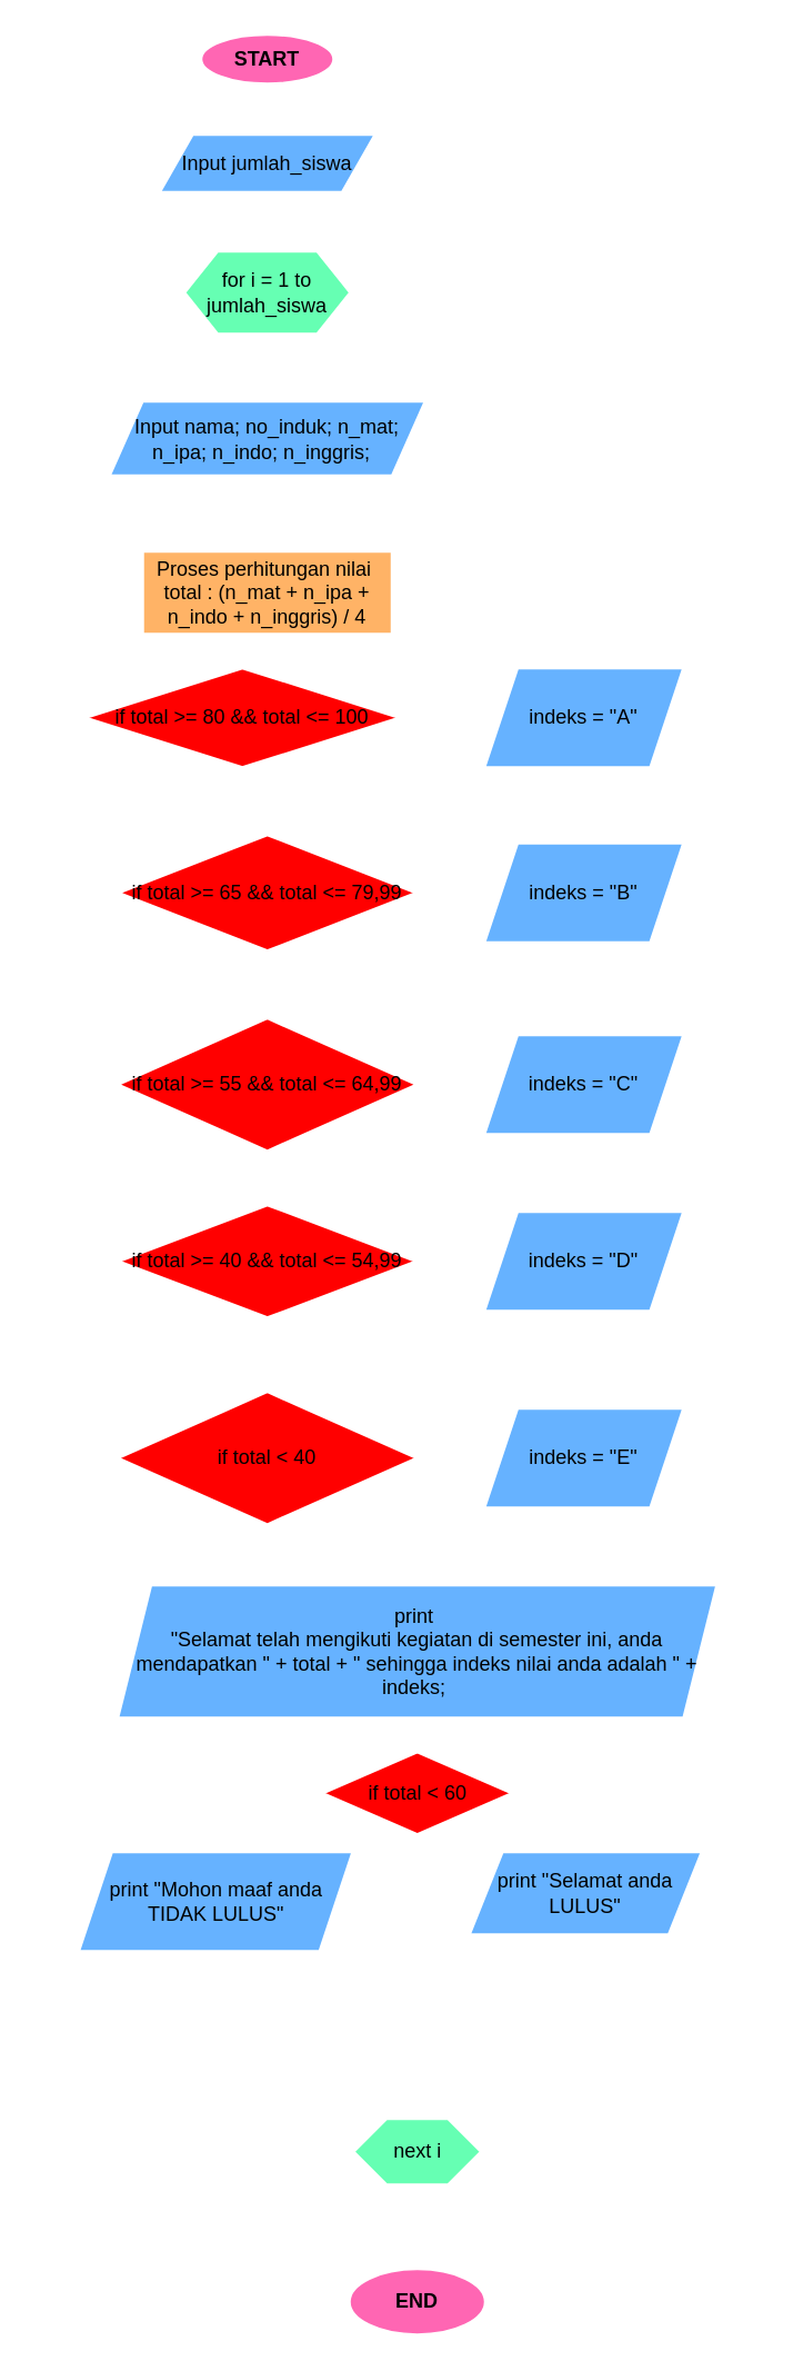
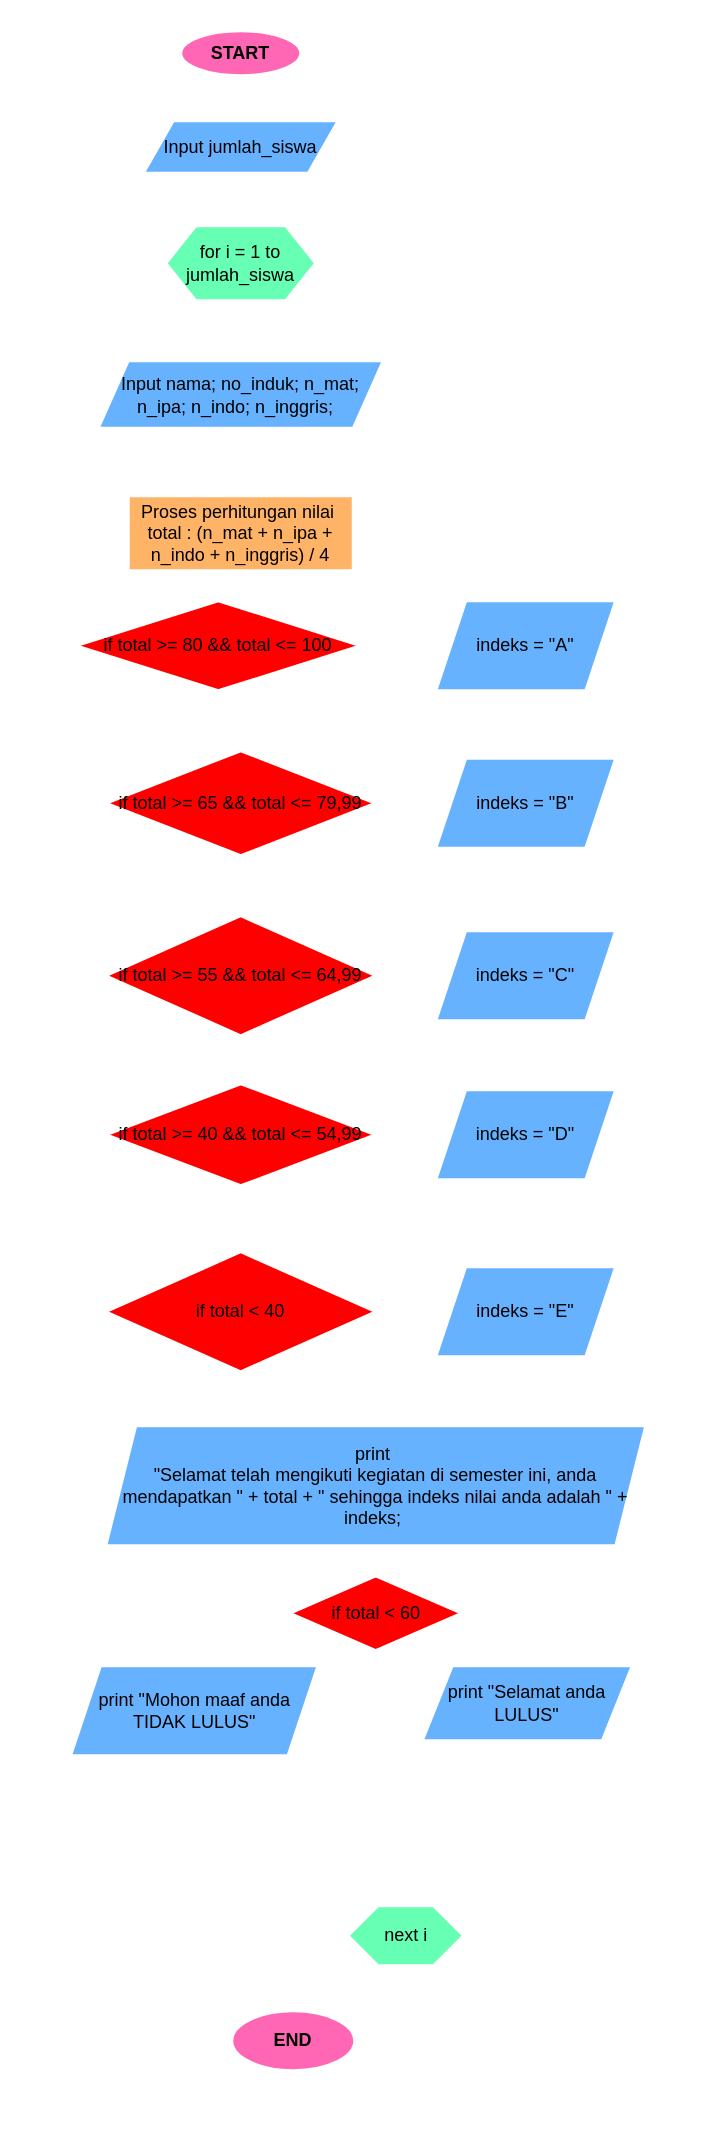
  <mxCell id="0" />
  <mxCell id="1" parent="0" />
  <mxCell id="2" value="" style="edgeStyle=none;html=1;fontColor=#000000;strokeColor=#FFFFFF;strokeWidth=2;" edge="1" parent="1" source="3" target="5"><mxGeometry relative="1" as="geometry" /></mxCell>
  <mxCell id="3" value="&lt;font&gt;&lt;b&gt;START&lt;/b&gt;&lt;/font&gt;" style="ellipse;whiteSpace=wrap;html=1;fillColor=#FF66B3;fontColor=#000000;strokeColor=#FFFFFF;gradientColor=none;gradientDirection=radial;strokeWidth=2;" vertex="1" parent="1"><mxGeometry x="120" y="20" width="80" height="30" as="geometry" /></mxCell>
  <mxCell id="4" style="edgeStyle=none;html=1;exitX=0.5;exitY=1;exitDx=0;exitDy=0;entryX=0.5;entryY=0;entryDx=0;entryDy=0;fontColor=#000000;strokeColor=#FFFFFF;strokeWidth=2;" edge="1" parent="1" source="5" target="7"><mxGeometry relative="1" as="geometry" /></mxCell>
  <mxCell id="5" value="&lt;font&gt;Input jumlah_siswa&lt;/font&gt;" style="shape=parallelogram;perimeter=parallelogramPerimeter;whiteSpace=wrap;html=1;fixedSize=1;gradientDirection=radial;fillColor=#66B2FF;fontColor=#000000;strokeColor=#FFFFFF;strokeWidth=2;" vertex="1" parent="1"><mxGeometry x="95" y="80" width="130" height="35" as="geometry" /></mxCell>
  <mxCell id="6" value="" style="edgeStyle=none;html=1;fontColor=#000000;strokeColor=#FFFFFF;strokeWidth=2;" edge="1" parent="1" source="7" target="9"><mxGeometry relative="1" as="geometry" /></mxCell>
  <mxCell id="7" value="&lt;font&gt;for i = 1 to jumlah_siswa&lt;/font&gt;" style="shape=hexagon;perimeter=hexagonPerimeter2;whiteSpace=wrap;html=1;fixedSize=1;gradientDirection=radial;fillColor=#66FFB3;fontColor=#000000;strokeColor=#FFFFFF;strokeWidth=2;" vertex="1" parent="1"><mxGeometry x="110" y="150" width="100" height="50" as="geometry" /></mxCell>
  <mxCell id="8" value="" style="edgeStyle=none;html=1;fontColor=#000000;strokeColor=#FFFFFF;strokeWidth=2;" edge="1" parent="1" source="9" target="11"><mxGeometry relative="1" as="geometry" /></mxCell>
  <mxCell id="9" value="&lt;font&gt;Input nama; no_induk; n_mat; n_ipa; n_indo; n_inggris;&amp;nbsp;&amp;nbsp;&lt;/font&gt;" style="shape=parallelogram;perimeter=parallelogramPerimeter;whiteSpace=wrap;html=1;fixedSize=1;gradientDirection=radial;fillColor=#66B2FF;fontColor=#000000;strokeColor=#FFFFFF;strokeWidth=2;" vertex="1" parent="1"><mxGeometry x="65" y="240" width="190" height="45" as="geometry" /></mxCell>
  <mxCell id="10" value="" style="edgeStyle=none;html=1;fontColor=#000000;strokeColor=#FFFFFF;strokeWidth=2;" edge="1" parent="1" source="11" target="14"><mxGeometry relative="1" as="geometry" /></mxCell>
  <mxCell id="11" value="&lt;font&gt;Proses perhitungan nilai&amp;nbsp;&lt;br&gt;total : (n_mat + n_ipa + n_indo + n_inggris) / 4&lt;/font&gt;" style="whiteSpace=wrap;html=1;gradientDirection=radial;fillColor=#FFB366;fontColor=#000000;strokeColor=#FFFFFF;strokeWidth=2;" vertex="1" parent="1"><mxGeometry x="85" y="330" width="150" height="50" as="geometry" /></mxCell>
  <mxCell id="12" value="" style="edgeStyle=none;html=1;fontColor=#000000;strokeColor=#FFFFFF;strokeWidth=2;" edge="1" parent="1" source="14" target="16"><mxGeometry relative="1" as="geometry" /></mxCell>
  <mxCell id="13" value="" style="edgeStyle=none;html=1;fontColor=#000000;strokeColor=#FFFFFF;strokeWidth=2;" edge="1" parent="1" source="14" target="19"><mxGeometry relative="1" as="geometry" /></mxCell>
  <mxCell id="14" value="&lt;font&gt;if total &amp;gt;= 80 &amp;amp;&amp;amp; total &amp;lt;= 100&lt;/font&gt;" style="rhombus;whiteSpace=wrap;html=1;gradientDirection=radial;fillColor=#FF0000;fontColor=#000000;strokeColor=#FFFFFF;strokeWidth=2;" vertex="1" parent="1"><mxGeometry x="50" y="400" width="190" height="60" as="geometry" /></mxCell>
  <mxCell id="15" style="edgeStyle=none;html=1;exitX=1;exitY=0.5;exitDx=0;exitDy=0;entryX=1;entryY=0.5;entryDx=0;entryDy=0;fontSize=12;fontColor=#000000;strokeColor=#FFFFFF;strokeWidth=2;" edge="1" parent="1" source="16" target="37"><mxGeometry relative="1" as="geometry"><Array as="points"><mxPoint x="460" y="430" /><mxPoint x="460" y="990" /></Array></mxGeometry></mxCell>
  <mxCell id="16" value="indeks = &quot;A&quot;" style="shape=parallelogram;perimeter=parallelogramPerimeter;whiteSpace=wrap;html=1;fixedSize=1;gradientDirection=radial;fillColor=#66B2FF;fontColor=#000000;strokeColor=#FFFFFF;strokeWidth=2;" vertex="1" parent="1"><mxGeometry x="290" y="400" width="120" height="60" as="geometry" /></mxCell>
  <mxCell id="17" value="" style="edgeStyle=none;html=1;fontSize=11;fontColor=#000000;strokeColor=#FFFFFF;strokeWidth=2;" edge="1" parent="1" source="19" target="21"><mxGeometry relative="1" as="geometry" /></mxCell>
  <mxCell id="18" value="" style="edgeStyle=none;html=1;fontSize=11;fontColor=#000000;strokeColor=#FFFFFF;strokeWidth=2;" edge="1" parent="1" source="19" target="24"><mxGeometry relative="1" as="geometry" /></mxCell>
  <mxCell id="19" value="&lt;div&gt;&lt;span&gt;&lt;font style=&quot;font-size: 12px&quot;&gt;if total &amp;gt;= 65 &amp;amp;&amp;amp; total &amp;lt;= 79,99&lt;/font&gt;&lt;/span&gt;&lt;/div&gt;" style="rhombus;whiteSpace=wrap;html=1;gradientDirection=radial;align=center;fillColor=#FF0000;fontColor=#000000;strokeColor=#FFFFFF;strokeWidth=2;" vertex="1" parent="1"><mxGeometry x="70" y="500" width="180" height="70" as="geometry" /></mxCell>
  <mxCell id="20" style="edgeStyle=none;html=1;exitX=1;exitY=0.5;exitDx=0;exitDy=0;fontSize=12;fontColor=#000000;strokeColor=#FFFFFF;strokeWidth=2;" edge="1" parent="1" source="21"><mxGeometry relative="1" as="geometry"><mxPoint x="460" y="535" as="targetPoint" /></mxGeometry></mxCell>
  <mxCell id="21" value="indeks = &quot;B&quot;" style="shape=parallelogram;perimeter=parallelogramPerimeter;whiteSpace=wrap;html=1;fixedSize=1;gradientDirection=radial;fillColor=#66B2FF;fontColor=#000000;strokeColor=#FFFFFF;strokeWidth=2;" vertex="1" parent="1"><mxGeometry x="290.005" y="505" width="120" height="60" as="geometry" /></mxCell>
  <mxCell id="22" value="" style="edgeStyle=none;html=1;fontSize=11;fontColor=#000000;strokeColor=#FFFFFF;strokeWidth=2;" edge="1" parent="1" source="24" target="26"><mxGeometry relative="1" as="geometry" /></mxCell>
  <mxCell id="23" style="edgeStyle=none;html=1;exitX=0.5;exitY=1;exitDx=0;exitDy=0;fontSize=11;fontColor=#000000;strokeColor=#FFFFFF;strokeWidth=2;" edge="1" parent="1" source="24" target="29"><mxGeometry relative="1" as="geometry" /></mxCell>
  <mxCell id="24" value="if total &amp;gt;= 55 &amp;amp;&amp;amp; total &amp;lt;= 64,99" style="rhombus;whiteSpace=wrap;html=1;gradientDirection=radial;fillColor=#FF0000;fontColor=#000000;strokeColor=#FFFFFF;strokeWidth=2;" vertex="1" parent="1"><mxGeometry x="70" y="610" width="180" height="80" as="geometry" /></mxCell>
  <mxCell id="25" style="edgeStyle=none;html=1;exitX=1;exitY=0.5;exitDx=0;exitDy=0;fontSize=12;fontColor=#000000;strokeColor=#FFFFFF;strokeWidth=2;" edge="1" parent="1" source="26"><mxGeometry relative="1" as="geometry"><mxPoint x="460" y="650" as="targetPoint" /></mxGeometry></mxCell>
  <mxCell id="26" value="indeks = &quot;C&quot;" style="shape=parallelogram;perimeter=parallelogramPerimeter;whiteSpace=wrap;html=1;fixedSize=1;gradientDirection=radial;fillColor=#66B2FF;fontColor=#000000;strokeColor=#FFFFFF;strokeWidth=2;" vertex="1" parent="1"><mxGeometry x="290" y="620" width="120" height="60" as="geometry" /></mxCell>
  <mxCell id="27" value="" style="edgeStyle=none;html=1;fontSize=11;fontColor=#000000;strokeColor=#FFFFFF;strokeWidth=2;" edge="1" parent="1" source="29" target="31"><mxGeometry relative="1" as="geometry" /></mxCell>
  <mxCell id="28" style="edgeStyle=none;html=1;exitX=0.5;exitY=1;exitDx=0;exitDy=0;entryX=0.5;entryY=0;entryDx=0;entryDy=0;fontSize=11;fontColor=#000000;strokeColor=#FFFFFF;strokeWidth=2;" edge="1" parent="1" source="29" target="33"><mxGeometry relative="1" as="geometry" /></mxCell>
  <mxCell id="29" value="if total &amp;gt;= 40 &amp;amp;&amp;amp; total &amp;lt;= 54,99" style="rhombus;whiteSpace=wrap;html=1;gradientDirection=radial;fillColor=#FF0000;fontColor=#000000;strokeColor=#FFFFFF;strokeWidth=2;" vertex="1" parent="1"><mxGeometry x="70" y="722" width="180" height="68" as="geometry" /></mxCell>
  <mxCell id="30" style="edgeStyle=none;html=1;exitX=1;exitY=0.5;exitDx=0;exitDy=0;fontSize=12;fontColor=#000000;strokeColor=#FFFFFF;strokeWidth=2;" edge="1" parent="1" source="31"><mxGeometry relative="1" as="geometry"><mxPoint x="460" y="756" as="targetPoint" /></mxGeometry></mxCell>
  <mxCell id="31" value="indeks = &quot;D&quot;" style="shape=parallelogram;perimeter=parallelogramPerimeter;whiteSpace=wrap;html=1;fixedSize=1;gradientDirection=radial;fillColor=#66B2FF;fontColor=#000000;strokeColor=#FFFFFF;strokeWidth=2;" vertex="1" parent="1"><mxGeometry x="290" y="726" width="120" height="60" as="geometry" /></mxCell>
  <mxCell id="32" value="" style="edgeStyle=none;html=1;fontSize=11;fontColor=#000000;strokeColor=#FFFFFF;strokeWidth=2;" edge="1" parent="1" source="33" target="35"><mxGeometry relative="1" as="geometry" /></mxCell>
  <mxCell id="33" value="if total &amp;lt; 40" style="rhombus;whiteSpace=wrap;html=1;gradientDirection=radial;fillColor=#FF0000;fontColor=#000000;strokeColor=#FFFFFF;strokeWidth=2;" vertex="1" parent="1"><mxGeometry x="70" y="834" width="180" height="80" as="geometry" /></mxCell>
  <mxCell id="34" style="edgeStyle=none;html=1;exitX=1;exitY=0.5;exitDx=0;exitDy=0;fontSize=12;fontColor=#000000;strokeColor=#FFFFFF;strokeWidth=2;" edge="1" parent="1" source="35"><mxGeometry relative="1" as="geometry"><mxPoint x="460" y="874" as="targetPoint" /></mxGeometry></mxCell>
  <mxCell id="35" value="indeks = &quot;E&quot;" style="shape=parallelogram;perimeter=parallelogramPerimeter;whiteSpace=wrap;html=1;fixedSize=1;gradientDirection=radial;fillColor=#66B2FF;fontColor=#000000;strokeColor=#FFFFFF;strokeWidth=2;" vertex="1" parent="1"><mxGeometry x="290" y="844" width="120" height="60" as="geometry" /></mxCell>
  <mxCell id="36" value="" style="edgeStyle=none;html=1;fontSize=12;fontColor=#000000;strokeColor=#FFFFFF;strokeWidth=2;" edge="1" parent="1" source="37" target="40"><mxGeometry relative="1" as="geometry" /></mxCell>
  <mxCell id="37" value="print&amp;nbsp;&lt;br&gt;&quot;Selamat telah mengikuti kegiatan di semester ini, anda mendapatkan &quot; + total + &quot; sehingga indeks nilai anda adalah &quot; + indeks;&amp;nbsp;" style="shape=parallelogram;perimeter=parallelogramPerimeter;whiteSpace=wrap;html=1;fixedSize=1;fontSize=12;gradientDirection=radial;fillColor=#66B2FF;fontColor=#000000;strokeColor=#FFFFFF;strokeWidth=2;" vertex="1" parent="1"><mxGeometry x="70" y="950" width="360" height="80" as="geometry" /></mxCell>
  <mxCell id="38" style="edgeStyle=none;html=1;exitX=0;exitY=0.5;exitDx=0;exitDy=0;entryX=0.5;entryY=0;entryDx=0;entryDy=0;fontSize=12;fontColor=#000000;strokeColor=#FFFFFF;strokeWidth=2;" edge="1" parent="1" source="40" target="42"><mxGeometry relative="1" as="geometry"><Array as="points"><mxPoint x="128" y="1075" /></Array></mxGeometry></mxCell>
  <mxCell id="39" style="edgeStyle=none;html=1;exitX=1;exitY=0.5;exitDx=0;exitDy=0;entryX=0.619;entryY=0.04;entryDx=0;entryDy=0;entryPerimeter=0;fontSize=12;fontColor=#000000;strokeColor=#FFFFFF;strokeWidth=2;" edge="1" parent="1" source="40" target="44"><mxGeometry relative="1" as="geometry"><Array as="points"><mxPoint x="367" y="1075" /></Array></mxGeometry></mxCell>
  <mxCell id="40" value="if total &amp;lt; 60" style="rhombus;whiteSpace=wrap;html=1;gradientDirection=radial;fillColor=#FF0000;fontColor=#000000;strokeColor=#FFFFFF;strokeWidth=2;" vertex="1" parent="1"><mxGeometry x="192.5" y="1050" width="115" height="50" as="geometry" /></mxCell>
  <mxCell id="41" style="edgeStyle=none;html=1;exitX=0.5;exitY=1;exitDx=0;exitDy=0;entryX=0.5;entryY=0;entryDx=0;entryDy=0;fontSize=12;fontColor=#000000;strokeColor=#FFFFFF;strokeWidth=2;" edge="1" parent="1" source="42" target="48"><mxGeometry relative="1" as="geometry"><mxPoint x="250" y="1310" as="targetPoint" /><Array as="points"><mxPoint x="128" y="1210" /><mxPoint x="250" y="1210" /></Array></mxGeometry></mxCell>
  <mxCell id="42" value="print &quot;Mohon maaf anda TIDAK LULUS&quot;" style="shape=parallelogram;perimeter=parallelogramPerimeter;whiteSpace=wrap;html=1;fixedSize=1;fontSize=12;gradientDirection=radial;fillColor=#66B2FF;fontColor=#000000;strokeColor=#FFFFFF;strokeWidth=2;" vertex="1" parent="1"><mxGeometry x="46.5" y="1110" width="165" height="60" as="geometry" /></mxCell>
  <mxCell id="43" style="edgeStyle=none;html=1;exitX=0.595;exitY=1.08;exitDx=0;exitDy=0;entryX=0.5;entryY=0;entryDx=0;entryDy=0;fontSize=12;exitPerimeter=0;fontColor=#000000;strokeColor=#FFFFFF;strokeWidth=2;" edge="1" parent="1" source="44" target="48"><mxGeometry relative="1" as="geometry"><mxPoint x="250" y="1310" as="targetPoint" /><Array as="points"><mxPoint x="363" y="1210" /><mxPoint x="251" y="1210" /></Array></mxGeometry></mxCell>
  <mxCell id="44" value="print &quot;Selamat anda LULUS&quot;" style="shape=parallelogram;perimeter=parallelogramPerimeter;whiteSpace=wrap;html=1;fixedSize=1;fontSize=12;gradientDirection=radial;fillColor=#66B2FF;fontColor=#000000;strokeColor=#FFFFFF;strokeWidth=2;" vertex="1" parent="1"><mxGeometry x="281" y="1110" width="140" height="50" as="geometry" /></mxCell>
- <mxCell id="45" value="&lt;b&gt;END&lt;/b&gt;" style="ellipse;whiteSpace=wrap;html=1;fontSize=12;fillColor=#FF66B3;gradientColor=none;gradientDirection=radial;fontColor=#000000;strokeColor=#FFFFFF;strokeWidth=2;" vertex="1" parent="1"><mxGeometry x="209" y="1360" width="82" height="40" as="geometry" /></mxCell>
+ <mxCell id="45" value="&lt;b&gt;END&lt;/b&gt;" style="ellipse;whiteSpace=wrap;html=1;fontSize=12;fillColor=#FF66B3;gradientColor=none;gradientDirection=radial;fontColor=#000000;strokeColor=#FFFFFF;strokeWidth=2;" vertex="1" parent="1"><mxGeometry x="154" y="1340" width="82" height="40" as="geometry" /></mxCell>
  <mxCell id="46" style="edgeStyle=none;html=1;exitX=0.5;exitY=1;exitDx=0;exitDy=0;entryX=0.5;entryY=0;entryDx=0;entryDy=0;fontSize=12;fontColor=#000000;strokeColor=#FFFFFF;strokeWidth=2;" edge="1" parent="1" source="48" target="45"><mxGeometry relative="1" as="geometry" /></mxCell>
  <mxCell id="47" style="edgeStyle=none;html=1;exitX=0;exitY=0.5;exitDx=0;exitDy=0;entryX=0;entryY=0.5;entryDx=0;entryDy=0;fontSize=12;fontColor=#000000;strokeColor=#FFFFFF;strokeWidth=2;" edge="1" parent="1" source="48" target="7"><mxGeometry relative="1" as="geometry"><Array as="points"><mxPoint x="20" y="1290" /><mxPoint x="20" y="175" /></Array></mxGeometry></mxCell>
- <mxCell id="48" value="next i" style="shape=hexagon;perimeter=hexagonPerimeter2;whiteSpace=wrap;html=1;fixedSize=1;fontSize=12;gradientDirection=radial;fillColor=#66FFB3;fontColor=#000000;strokeColor=#FFFFFF;strokeWidth=2;" vertex="1" parent="1"><mxGeometry x="211.5" y="1270" width="77" height="40" as="geometry" /></mxCell>
+ <mxCell id="48" value="next i" style="shape=hexagon;perimeter=hexagonPerimeter2;whiteSpace=wrap;html=1;fixedSize=1;fontSize=12;gradientDirection=radial;fillColor=#66FFB3;fontColor=#000000;strokeColor=#FFFFFF;strokeWidth=2;" vertex="1" parent="1"><mxGeometry x="231.5" y="1270" width="77" height="40" as="geometry" /></mxCell>
